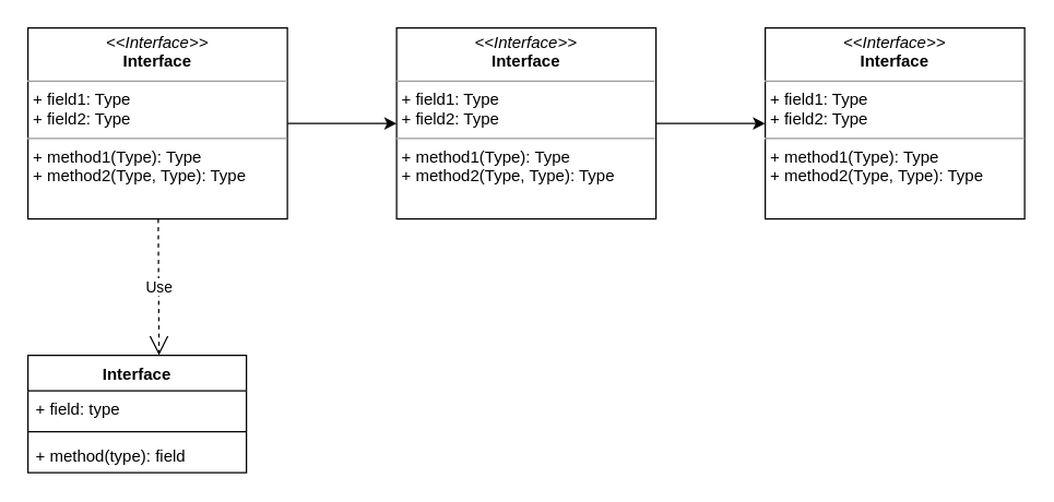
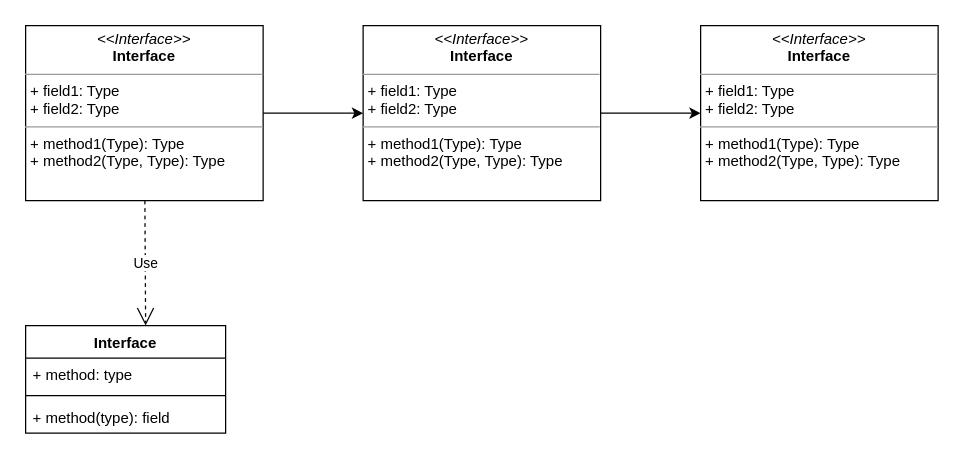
  <mxCell id="0" />
  <mxCell id="1" parent="0" />
  <mxCell id="2" value="" style="edgeStyle=orthogonalEdgeStyle;rounded=0;orthogonalLoop=1;jettySize=auto;html=1;" edge="1" parent="1" source="3" target="5"><mxGeometry relative="1" as="geometry" /></mxCell>
  <mxCell id="3" value="&lt;p style=&quot;margin:0px;margin-top:4px;text-align:center;&quot;&gt;&lt;i&gt;&amp;lt;&amp;lt;Interface&amp;gt;&amp;gt;&lt;/i&gt;&lt;br/&gt;&lt;b&gt;Interface&lt;/b&gt;&lt;/p&gt;&lt;hr size=&quot;1&quot;/&gt;&lt;p style=&quot;margin:0px;margin-left:4px;&quot;&gt;+ field1: Type&lt;br/&gt;+ field2: Type&lt;/p&gt;&lt;hr size=&quot;1&quot;/&gt;&lt;p style=&quot;margin:0px;margin-left:4px;&quot;&gt;+ method1(Type): Type&lt;br/&gt;+ method2(Type, Type): Type&lt;/p&gt;" style="verticalAlign=top;align=left;overflow=fill;fontSize=12;fontFamily=Helvetica;html=1;" vertex="1" parent="1"><mxGeometry x="20" y="20" width="190" height="140" as="geometry" /></mxCell>
  <mxCell id="4" value="" style="edgeStyle=orthogonalEdgeStyle;rounded=0;orthogonalLoop=1;jettySize=auto;html=1;" edge="1" parent="1" source="5" target="6"><mxGeometry relative="1" as="geometry" /></mxCell>
  <mxCell id="5" value="&lt;p style=&quot;margin:0px;margin-top:4px;text-align:center;&quot;&gt;&lt;i&gt;&amp;lt;&amp;lt;Interface&amp;gt;&amp;gt;&lt;/i&gt;&lt;br/&gt;&lt;b&gt;Interface&lt;/b&gt;&lt;/p&gt;&lt;hr size=&quot;1&quot;/&gt;&lt;p style=&quot;margin:0px;margin-left:4px;&quot;&gt;+ field1: Type&lt;br/&gt;+ field2: Type&lt;/p&gt;&lt;hr size=&quot;1&quot;/&gt;&lt;p style=&quot;margin:0px;margin-left:4px;&quot;&gt;+ method1(Type): Type&lt;br/&gt;+ method2(Type, Type): Type&lt;/p&gt;" style="verticalAlign=top;align=left;overflow=fill;fontSize=12;fontFamily=Helvetica;html=1;" vertex="1" parent="1"><mxGeometry x="290" y="20" width="190" height="140" as="geometry" /></mxCell>
  <mxCell id="6" value="&lt;p style=&quot;margin:0px;margin-top:4px;text-align:center;&quot;&gt;&lt;i&gt;&amp;lt;&amp;lt;Interface&amp;gt;&amp;gt;&lt;/i&gt;&lt;br/&gt;&lt;b&gt;Interface&lt;/b&gt;&lt;/p&gt;&lt;hr size=&quot;1&quot;/&gt;&lt;p style=&quot;margin:0px;margin-left:4px;&quot;&gt;+ field1: Type&lt;br/&gt;+ field2: Type&lt;/p&gt;&lt;hr size=&quot;1&quot;/&gt;&lt;p style=&quot;margin:0px;margin-left:4px;&quot;&gt;+ method1(Type): Type&lt;br/&gt;+ method2(Type, Type): Type&lt;/p&gt;" style="verticalAlign=top;align=left;overflow=fill;fontSize=12;fontFamily=Helvetica;html=1;" vertex="1" parent="1"><mxGeometry x="560" y="20" width="190" height="140" as="geometry" /></mxCell>
  <mxCell id="7" value="Interface" style="swimlane;fontStyle=1;align=center;verticalAlign=top;childLayout=stackLayout;horizontal=1;startSize=26;horizontalStack=0;resizeParent=1;resizeParentMax=0;resizeLast=0;collapsible=1;marginBottom=0;" vertex="1" parent="1"><mxGeometry x="20" y="260" width="160" height="86" as="geometry" /></mxCell>
- <mxCell id="8" value="+ field: type" style="text;strokeColor=none;fillColor=none;align=left;verticalAlign=top;spacingLeft=4;spacingRight=4;overflow=hidden;rotatable=0;points=[[0,0.5],[1,0.5]];portConstraint=eastwest;" vertex="1" parent="7"><mxGeometry y="26" width="160" height="26" as="geometry" /></mxCell>
+ <mxCell id="8" value="+ method: type" style="text;strokeColor=none;fillColor=none;align=left;verticalAlign=top;spacingLeft=4;spacingRight=4;overflow=hidden;rotatable=0;points=[[0,0.5],[1,0.5]];portConstraint=eastwest;" vertex="1" parent="7"><mxGeometry y="26" width="160" height="26" as="geometry" /></mxCell>
  <mxCell id="9" value="" style="line;strokeWidth=1;fillColor=none;align=left;verticalAlign=middle;spacingTop=-1;spacingLeft=3;spacingRight=3;rotatable=0;labelPosition=right;points=[];portConstraint=eastwest;" vertex="1" parent="7"><mxGeometry y="52" width="160" height="8" as="geometry" /></mxCell>
  <mxCell id="10" value="+ method(type): field" style="text;strokeColor=none;fillColor=none;align=left;verticalAlign=top;spacingLeft=4;spacingRight=4;overflow=hidden;rotatable=0;points=[[0,0.5],[1,0.5]];portConstraint=eastwest;" vertex="1" parent="7"><mxGeometry y="60" width="160" height="26" as="geometry" /></mxCell>
  <mxCell id="11" value="Use" style="endArrow=open;endSize=12;dashed=1;html=1;" edge="1" parent="1" source="3"><mxGeometry width="160" relative="1" as="geometry"><mxPoint x="20" y="370" as="sourcePoint" /><mxPoint x="116" y="260" as="targetPoint" /></mxGeometry></mxCell>
